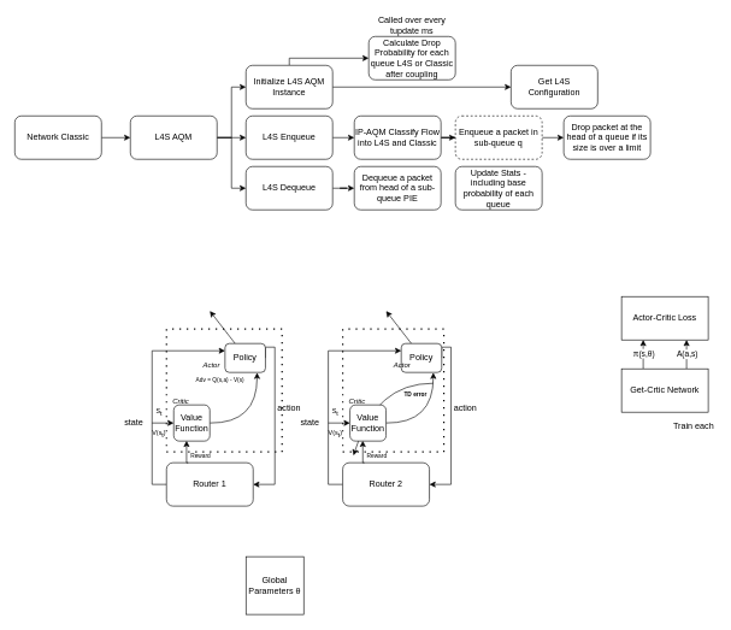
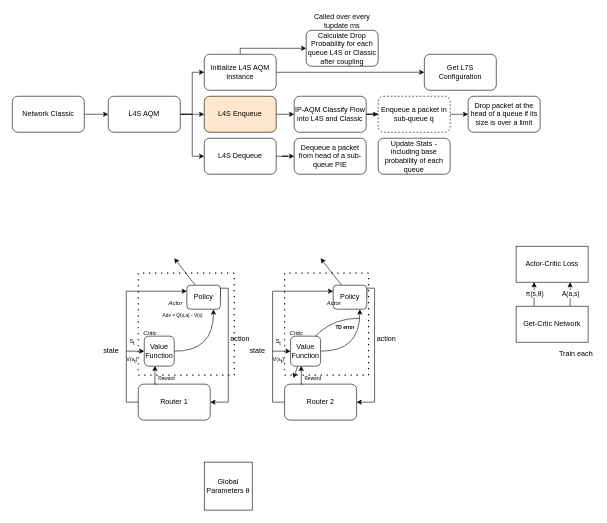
  <mxCell id="0" />
  <mxCell id="1" parent="0" />
  <mxCell id="2" style="edgeStyle=orthogonalEdgeStyle;rounded=0;orthogonalLoop=1;jettySize=auto;html=1;exitX=1;exitY=0.5;exitDx=0;exitDy=0;entryX=0;entryY=0.5;entryDx=0;entryDy=0;" parent="1" source="5" target="10" edge="1"><mxGeometry relative="1" as="geometry" /></mxCell>
  <mxCell id="3" style="edgeStyle=orthogonalEdgeStyle;rounded=0;orthogonalLoop=1;jettySize=auto;html=1;exitX=1;exitY=0.5;exitDx=0;exitDy=0;entryX=0;entryY=0.5;entryDx=0;entryDy=0;" parent="1" source="5" target="13" edge="1"><mxGeometry relative="1" as="geometry" /></mxCell>
  <mxCell id="4" style="edgeStyle=orthogonalEdgeStyle;rounded=0;orthogonalLoop=1;jettySize=auto;html=1;exitX=1;exitY=0.5;exitDx=0;exitDy=0;entryX=0;entryY=0.5;entryDx=0;entryDy=0;" parent="1" source="5" target="22" edge="1"><mxGeometry relative="1" as="geometry" /></mxCell>
  <mxCell id="5" value="L4S AQM" style="rounded=1;whiteSpace=wrap;html=1;" parent="1" vertex="1"><mxGeometry x="180" y="160" width="120" height="60" as="geometry" /></mxCell>
  <mxCell id="6" style="edgeStyle=orthogonalEdgeStyle;rounded=0;orthogonalLoop=1;jettySize=auto;html=1;" parent="1" source="7" target="5" edge="1"><mxGeometry relative="1" as="geometry" /></mxCell>
  <mxCell id="7" value="Network Classic" style="rounded=1;whiteSpace=wrap;html=1;" parent="1" vertex="1"><mxGeometry x="20" y="160" width="120" height="60" as="geometry" /></mxCell>
  <mxCell id="8" style="edgeStyle=orthogonalEdgeStyle;rounded=0;orthogonalLoop=1;jettySize=auto;html=1;" parent="1" source="10" target="11" edge="1"><mxGeometry relative="1" as="geometry" /></mxCell>
  <mxCell id="9" style="edgeStyle=orthogonalEdgeStyle;rounded=0;orthogonalLoop=1;jettySize=auto;html=1;exitX=0.5;exitY=0;exitDx=0;exitDy=0;entryX=0;entryY=0.5;entryDx=0;entryDy=0;" parent="1" source="10" target="19" edge="1"><mxGeometry relative="1" as="geometry"><Array as="points"><mxPoint x="400" y="80" /></Array></mxGeometry></mxCell>
  <mxCell id="10" value="Initialize L4S AQM Instance" style="rounded=1;whiteSpace=wrap;html=1;" parent="1" vertex="1"><mxGeometry x="340" y="90" width="120" height="60" as="geometry" /></mxCell>
- <mxCell id="11" value="Get L4S Configuration" style="rounded=1;whiteSpace=wrap;html=1;" parent="1" vertex="1"><mxGeometry x="707" y="90" width="120" height="60" as="geometry" /></mxCell>
+ <mxCell id="11" value="Get L7S Configuration" style="rounded=1;whiteSpace=wrap;html=1;" parent="1" vertex="1"><mxGeometry x="707" y="90" width="120" height="60" as="geometry" /></mxCell>
  <mxCell id="12" style="edgeStyle=orthogonalEdgeStyle;rounded=0;orthogonalLoop=1;jettySize=auto;html=1;exitX=1;exitY=0.5;exitDx=0;exitDy=0;entryX=0;entryY=0.5;entryDx=0;entryDy=0;" parent="1" source="13" target="15" edge="1"><mxGeometry relative="1" as="geometry" /></mxCell>
- <mxCell id="13" value="L4S Enqueue" style="rounded=1;whiteSpace=wrap;html=1;" parent="1" vertex="1"><mxGeometry x="340" y="160" width="120" height="60" as="geometry" /></mxCell>
+ <mxCell id="13" value="L4S Enqueue" style="rounded=1;whiteSpace=wrap;html=1;fillColor=#ffe6cc;" parent="1" vertex="1"><mxGeometry x="340" y="160" width="120" height="60" as="geometry" /></mxCell>
  <mxCell id="14" style="edgeStyle=orthogonalEdgeStyle;rounded=0;orthogonalLoop=1;jettySize=auto;html=1;exitX=1;exitY=0.5;exitDx=0;exitDy=0;" parent="1" source="15" target="17" edge="1"><mxGeometry relative="1" as="geometry" /></mxCell>
  <mxCell id="15" value="IP-AQM Classify Flow into L4S and Classic" style="rounded=1;whiteSpace=wrap;html=1;" parent="1" vertex="1"><mxGeometry x="490" y="160" width="120" height="60" as="geometry" /></mxCell>
  <mxCell id="16" style="edgeStyle=orthogonalEdgeStyle;rounded=0;orthogonalLoop=1;jettySize=auto;html=1;exitX=1;exitY=0.5;exitDx=0;exitDy=0;entryX=0;entryY=0.5;entryDx=0;entryDy=0;" parent="1" source="17" target="18" edge="1"><mxGeometry relative="1" as="geometry" /></mxCell>
  <mxCell id="17" value="Enqueue a packet in sub-queue q" style="rounded=1;whiteSpace=wrap;html=1;dashed=1;" parent="1" vertex="1"><mxGeometry x="630" y="160" width="120" height="60" as="geometry" /></mxCell>
  <mxCell id="18" value="Drop packet at the head of a queue if its size is over a limit" style="rounded=1;whiteSpace=wrap;html=1;" parent="1" vertex="1"><mxGeometry x="780" y="160" width="120" height="60" as="geometry" /></mxCell>
  <mxCell id="19" value="Calculate Drop Probability for each queue L4S or Classic after coupling" style="rounded=1;whiteSpace=wrap;html=1;" parent="1" vertex="1"><mxGeometry x="510" y="50" width="120" height="60" as="geometry" /></mxCell>
  <mxCell id="20" value="Called over every tupdate ms" style="text;html=1;align=center;verticalAlign=middle;whiteSpace=wrap;rounded=0;" parent="1" vertex="1"><mxGeometry x="520" y="20" width="100" height="30" as="geometry" /></mxCell>
  <mxCell id="21" style="edgeStyle=orthogonalEdgeStyle;rounded=0;orthogonalLoop=1;jettySize=auto;html=1;" parent="1" source="22" target="23" edge="1"><mxGeometry relative="1" as="geometry" /></mxCell>
  <mxCell id="22" value="L4S Dequeue" style="rounded=1;whiteSpace=wrap;html=1;" parent="1" vertex="1"><mxGeometry x="340" y="230" width="120" height="60" as="geometry" /></mxCell>
  <mxCell id="23" value="Dequeue a packet from head of a sub-queue PIE" style="rounded=1;whiteSpace=wrap;html=1;" parent="1" vertex="1"><mxGeometry x="490" y="230" width="120" height="60" as="geometry" /></mxCell>
  <mxCell id="24" value="Update Stats - including base probability of each queue" style="rounded=1;whiteSpace=wrap;html=1;" parent="1" vertex="1"><mxGeometry x="630" y="230" width="120" height="60" as="geometry" /></mxCell>
  <mxCell id="25" style="edgeStyle=orthogonalEdgeStyle;rounded=0;orthogonalLoop=1;jettySize=auto;html=1;exitX=0;exitY=0.5;exitDx=0;exitDy=0;entryX=0;entryY=0.25;entryDx=0;entryDy=0;" parent="1" source="26" target="38" edge="1"><mxGeometry relative="1" as="geometry" /></mxCell>
  <mxCell id="26" value="Router 1" style="rounded=1;whiteSpace=wrap;html=1;" parent="1" vertex="1"><mxGeometry x="230" y="640" width="120" height="60" as="geometry" /></mxCell>
  <mxCell id="27" style="edgeStyle=orthogonalEdgeStyle;rounded=0;orthogonalLoop=1;jettySize=auto;html=1;exitX=0;exitY=0.5;exitDx=0;exitDy=0;endArrow=none;endFill=0;startArrow=classic;startFill=1;" parent="1" edge="1"><mxGeometry relative="1" as="geometry"><mxPoint x="210" y="585" as="targetPoint" /><mxPoint x="240" y="585" as="sourcePoint" /></mxGeometry></mxCell>
  <mxCell id="28" style="rounded=0;orthogonalLoop=1;jettySize=auto;html=1;exitX=1;exitY=0.5;exitDx=0;exitDy=0;entryX=0.793;entryY=1.011;entryDx=0;entryDy=0;edgeStyle=orthogonalEdgeStyle;curved=1;entryPerimeter=0;" parent="1" target="38" edge="1"><mxGeometry relative="1" as="geometry"><mxPoint x="290" y="585" as="sourcePoint" /></mxGeometry></mxCell>
  <mxCell id="29" style="edgeStyle=orthogonalEdgeStyle;rounded=0;orthogonalLoop=1;jettySize=auto;html=1;entryX=1;entryY=0.5;entryDx=0;entryDy=0;exitX=1;exitY=0.5;exitDx=0;exitDy=0;" parent="1" source="38" target="26" edge="1"><mxGeometry relative="1" as="geometry"><Array as="points"><mxPoint x="380" y="480" /><mxPoint x="380" y="670" /></Array></mxGeometry></mxCell>
  <mxCell id="30" value="action" style="text;html=1;align=center;verticalAlign=middle;whiteSpace=wrap;rounded=0;" parent="1" vertex="1"><mxGeometry x="370" y="550" width="60" height="30" as="geometry" /></mxCell>
  <mxCell id="31" value="V(s&lt;sub style=&quot;font-size: 9px;&quot;&gt;t&lt;/sub&gt;)" style="text;html=1;align=center;verticalAlign=middle;whiteSpace=wrap;rounded=0;fontSize=9;" parent="1" vertex="1"><mxGeometry x="205" y="590" width="30" height="20" as="geometry" /></mxCell>
  <mxCell id="32" value="S&lt;sub style=&quot;font-size: 9px;&quot;&gt;t&lt;/sub&gt;" style="text;html=1;align=center;verticalAlign=middle;whiteSpace=wrap;rounded=0;fontSize=9;" parent="1" vertex="1"><mxGeometry x="210" y="560" width="20" height="20" as="geometry" /></mxCell>
  <mxCell id="33" value="" style="endArrow=classic;html=1;rounded=0;exitX=0.25;exitY=0;exitDx=0;exitDy=0;" parent="1" source="38" edge="1"><mxGeometry width="50" height="50" relative="1" as="geometry"><mxPoint x="210" y="450" as="sourcePoint" /><mxPoint x="290" y="430" as="targetPoint" /></mxGeometry></mxCell>
  <mxCell id="34" style="edgeStyle=orthogonalEdgeStyle;rounded=0;orthogonalLoop=1;jettySize=auto;html=1;exitX=0.25;exitY=0;exitDx=0;exitDy=0;entryX=0.355;entryY=0.99;entryDx=0;entryDy=0;entryPerimeter=0;" parent="1" source="26" edge="1"><mxGeometry relative="1" as="geometry"><mxPoint x="257.75" y="609.5" as="targetPoint" /></mxGeometry></mxCell>
  <mxCell id="35" value="Reward" style="text;html=1;align=center;verticalAlign=middle;whiteSpace=wrap;rounded=0;fontSize=8;" parent="1" vertex="1"><mxGeometry x="255" y="620" width="45" height="20" as="geometry" /></mxCell>
  <mxCell id="36" value="state" style="text;html=1;align=center;verticalAlign=middle;whiteSpace=wrap;rounded=0;" parent="1" vertex="1"><mxGeometry x="170" y="575" width="30" height="20" as="geometry" /></mxCell>
  <mxCell id="37" value="" style="swimlane;startSize=0;dashed=1;dashPattern=1 4;rounded=1;strokeWidth=2;" parent="1" vertex="1"><mxGeometry x="230" y="455" width="160" height="170" as="geometry" /></mxCell>
  <mxCell id="38" value="Policy" style="rounded=1;whiteSpace=wrap;html=1;" parent="37" vertex="1"><mxGeometry x="81" y="20" width="56" height="40" as="geometry" /></mxCell>
  <mxCell id="39" value="Critic" style="text;html=1;align=center;verticalAlign=middle;whiteSpace=wrap;rounded=0;fontSize=10;fontStyle=2" parent="37" vertex="1"><mxGeometry x="5" y="95" width="30" height="10" as="geometry" /></mxCell>
  <mxCell id="40" value="&lt;span style=&quot;font-weight: normal;&quot;&gt;Adv = Q(s,a) - V(s)&lt;/span&gt;" style="text;html=1;align=center;verticalAlign=middle;whiteSpace=wrap;rounded=0;fontSize=8;fontStyle=1" parent="37" vertex="1"><mxGeometry x="35" y="62" width="79" height="15" as="geometry" /></mxCell>
  <mxCell id="41" value="Actor" style="text;html=1;align=center;verticalAlign=middle;whiteSpace=wrap;rounded=0;fontStyle=2;fontSize=10;" parent="37" vertex="1"><mxGeometry x="50" y="45" width="25" height="10" as="geometry" /></mxCell>
  <mxCell id="42" value="Value Function" style="rounded=1;whiteSpace=wrap;html=1;" parent="1" vertex="1"><mxGeometry x="240" y="560" width="50" height="50" as="geometry" /></mxCell>
  <mxCell id="43" style="edgeStyle=orthogonalEdgeStyle;rounded=0;orthogonalLoop=1;jettySize=auto;html=1;exitX=0;exitY=0.5;exitDx=0;exitDy=0;entryX=0;entryY=0.25;entryDx=0;entryDy=0;" parent="1" source="44" target="56" edge="1"><mxGeometry relative="1" as="geometry" /></mxCell>
  <mxCell id="44" value="Router 2" style="rounded=1;whiteSpace=wrap;html=1;" parent="1" vertex="1"><mxGeometry x="474" y="640" width="120" height="60" as="geometry" /></mxCell>
  <mxCell id="45" style="edgeStyle=orthogonalEdgeStyle;rounded=0;orthogonalLoop=1;jettySize=auto;html=1;exitX=0;exitY=0.5;exitDx=0;exitDy=0;endArrow=none;endFill=0;startArrow=classic;startFill=1;" parent="1" edge="1"><mxGeometry relative="1" as="geometry"><mxPoint x="454" y="585" as="targetPoint" /><mxPoint x="484" y="585" as="sourcePoint" /></mxGeometry></mxCell>
  <mxCell id="46" style="rounded=0;orthogonalLoop=1;jettySize=auto;html=1;exitX=1;exitY=0.5;exitDx=0;exitDy=0;entryX=0.793;entryY=1.011;entryDx=0;entryDy=0;edgeStyle=orthogonalEdgeStyle;curved=1;entryPerimeter=0;" parent="1" target="56" edge="1"><mxGeometry relative="1" as="geometry"><mxPoint x="534" y="585" as="sourcePoint" /></mxGeometry></mxCell>
  <mxCell id="47" style="edgeStyle=orthogonalEdgeStyle;rounded=0;orthogonalLoop=1;jettySize=auto;html=1;entryX=1;entryY=0.5;entryDx=0;entryDy=0;exitX=1;exitY=0.5;exitDx=0;exitDy=0;" parent="1" source="56" target="44" edge="1"><mxGeometry relative="1" as="geometry"><Array as="points"><mxPoint x="624" y="480" /><mxPoint x="624" y="670" /></Array></mxGeometry></mxCell>
  <mxCell id="48" value="action" style="text;html=1;align=center;verticalAlign=middle;whiteSpace=wrap;rounded=0;" parent="1" vertex="1"><mxGeometry x="614" y="550" width="60" height="30" as="geometry" /></mxCell>
  <mxCell id="49" value="V(s&lt;sub style=&quot;font-size: 9px;&quot;&gt;t&lt;/sub&gt;)" style="text;html=1;align=center;verticalAlign=middle;whiteSpace=wrap;rounded=0;fontSize=9;" parent="1" vertex="1"><mxGeometry x="449" y="590" width="30" height="20" as="geometry" /></mxCell>
  <mxCell id="50" value="S&lt;sub style=&quot;font-size: 9px;&quot;&gt;t&lt;/sub&gt;" style="text;html=1;align=center;verticalAlign=middle;whiteSpace=wrap;rounded=0;fontSize=9;" parent="1" vertex="1"><mxGeometry x="454" y="560" width="20" height="20" as="geometry" /></mxCell>
  <mxCell id="51" value="" style="endArrow=classic;html=1;rounded=0;exitX=0.25;exitY=0;exitDx=0;exitDy=0;" parent="1" source="56" edge="1"><mxGeometry width="50" height="50" relative="1" as="geometry"><mxPoint x="454" y="450" as="sourcePoint" /><mxPoint x="534" y="430" as="targetPoint" /></mxGeometry></mxCell>
  <mxCell id="52" style="edgeStyle=orthogonalEdgeStyle;rounded=0;orthogonalLoop=1;jettySize=auto;html=1;exitX=0.25;exitY=0;exitDx=0;exitDy=0;entryX=0.355;entryY=0.99;entryDx=0;entryDy=0;entryPerimeter=0;" parent="1" source="44" edge="1"><mxGeometry relative="1" as="geometry"><mxPoint x="501.75" y="609.5" as="targetPoint" /></mxGeometry></mxCell>
  <mxCell id="53" value="Reward" style="text;html=1;align=center;verticalAlign=middle;whiteSpace=wrap;rounded=0;fontSize=8;" parent="1" vertex="1"><mxGeometry x="499" y="620" width="45" height="20" as="geometry" /></mxCell>
  <mxCell id="54" value="state" style="text;html=1;align=center;verticalAlign=middle;whiteSpace=wrap;rounded=0;" parent="1" vertex="1"><mxGeometry x="414" y="575" width="30" height="20" as="geometry" /></mxCell>
  <mxCell id="55" value="" style="swimlane;startSize=0;dashed=1;dashPattern=1 4;rounded=1;strokeWidth=2;" parent="1" vertex="1"><mxGeometry x="474" y="455" width="140" height="170" as="geometry" /></mxCell>
  <mxCell id="56" value="Policy" style="rounded=1;whiteSpace=wrap;html=1;" parent="55" vertex="1"><mxGeometry x="81" y="20" width="56" height="40" as="geometry" /></mxCell>
  <mxCell id="57" value="Critic" style="text;html=1;align=center;verticalAlign=middle;whiteSpace=wrap;rounded=0;fontSize=10;fontStyle=2" parent="55" vertex="1"><mxGeometry x="5" y="95" width="30" height="10" as="geometry" /></mxCell>
  <mxCell id="58" value="" style="endArrow=classic;html=1;rounded=0;curved=1;" parent="55" edge="1"><mxGeometry width="50" height="50" relative="1" as="geometry"><mxPoint x="125" y="75" as="sourcePoint" /><mxPoint x="15" y="175" as="targetPoint" /><Array as="points"><mxPoint x="45" y="75" /></Array></mxGeometry></mxCell>
  <mxCell id="59" value="TD error" style="text;html=1;align=center;verticalAlign=middle;whiteSpace=wrap;rounded=0;fontSize=8;fontStyle=1" parent="55" vertex="1"><mxGeometry x="81" y="85" width="40" height="10" as="geometry" /></mxCell>
  <mxCell id="60" value="Value Function" style="rounded=1;whiteSpace=wrap;html=1;" parent="1" vertex="1"><mxGeometry x="484" y="560" width="50" height="50" as="geometry" /></mxCell>
  <mxCell id="61" value="Actor" style="text;html=1;align=center;verticalAlign=middle;whiteSpace=wrap;rounded=0;fontStyle=2;fontSize=10;" parent="1" vertex="1"><mxGeometry x="544" y="500" width="25" height="10" as="geometry" /></mxCell>
  <mxCell id="62" value="Actor-Critic Loss" style="rounded=0;whiteSpace=wrap;html=1;" vertex="1" parent="1"><mxGeometry x="860" y="410" width="120" height="60" as="geometry" /></mxCell>
  <mxCell id="63" style="edgeStyle=orthogonalEdgeStyle;rounded=0;orthogonalLoop=1;jettySize=auto;html=1;exitX=0.75;exitY=0;exitDx=0;exitDy=0;entryX=0.75;entryY=1;entryDx=0;entryDy=0;" edge="1" parent="1" source="67" target="62"><mxGeometry relative="1" as="geometry" /></mxCell>
  <mxCell id="64" value="A(a,s)" style="edgeLabel;html=1;align=center;verticalAlign=middle;resizable=0;points=[];" vertex="1" connectable="0" parent="63"><mxGeometry x="0.052" relative="1" as="geometry"><mxPoint as="offset" /></mxGeometry></mxCell>
  <mxCell id="65" style="edgeStyle=orthogonalEdgeStyle;rounded=0;orthogonalLoop=1;jettySize=auto;html=1;exitX=0.25;exitY=0;exitDx=0;exitDy=0;entryX=0.25;entryY=1;entryDx=0;entryDy=0;" edge="1" parent="1" source="67" target="62"><mxGeometry relative="1" as="geometry" /></mxCell>
  <mxCell id="66" value="π(s,θ)" style="edgeLabel;html=1;align=center;verticalAlign=middle;resizable=0;points=[];" vertex="1" connectable="0" parent="65"><mxGeometry x="0.1" relative="1" as="geometry"><mxPoint as="offset" /></mxGeometry></mxCell>
  <mxCell id="67" value="Get-Crtic Network" style="rounded=0;whiteSpace=wrap;html=1;" vertex="1" parent="1"><mxGeometry x="860" y="510" width="120" height="60" as="geometry" /></mxCell>
  <mxCell id="68" value="Train each" style="text;html=1;align=center;verticalAlign=middle;whiteSpace=wrap;rounded=0;" vertex="1" parent="1"><mxGeometry x="930" y="575" width="60" height="30" as="geometry" /></mxCell>
  <mxCell id="69" value="Global Parameters&amp;nbsp;θ" style="whiteSpace=wrap;html=1;aspect=fixed;" vertex="1" parent="1"><mxGeometry x="340" y="770" width="80" height="80" as="geometry" /></mxCell>
